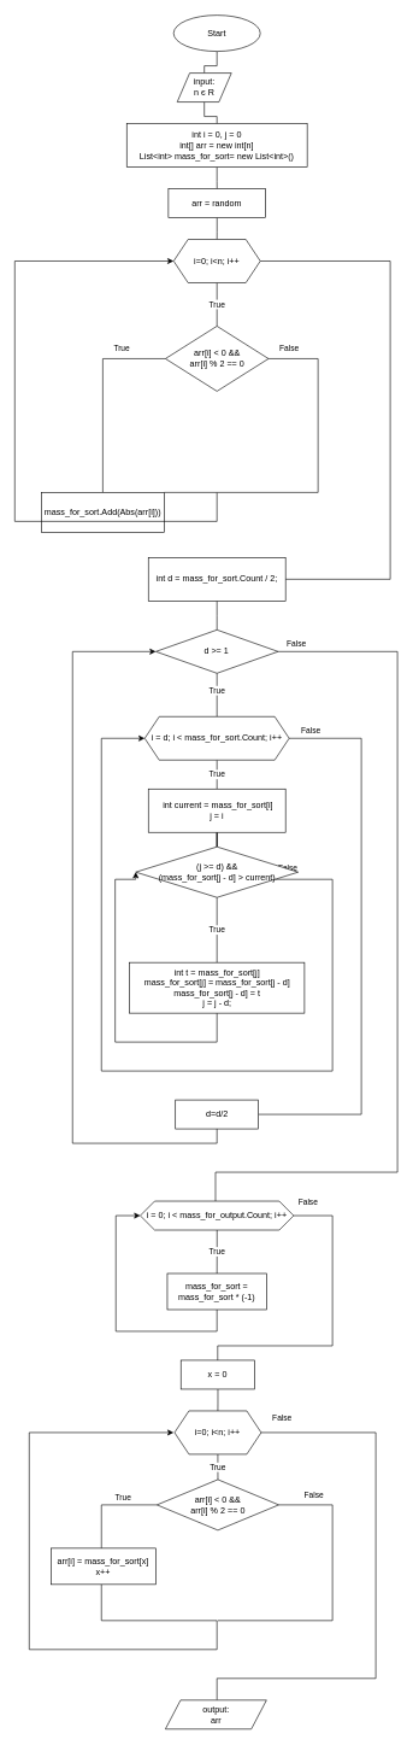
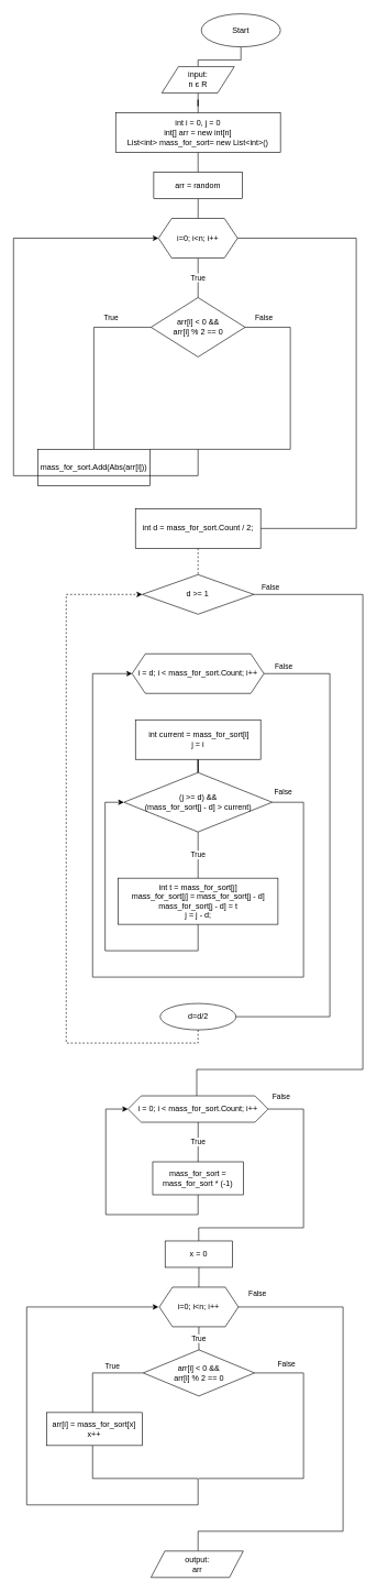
  <mxCell id="0" />
  <mxCell id="1" parent="0" />
  <mxCell id="2" value="" style="edgeStyle=orthogonalEdgeStyle;rounded=0;orthogonalLoop=1;jettySize=auto;html=1;endArrow=none;endFill=0;" parent="1" source="3" target="5" edge="1"><mxGeometry relative="1" as="geometry" /></mxCell>
- <mxCell id="3" value="Start" style="ellipse;whiteSpace=wrap;html=1;" parent="1" vertex="1"><mxGeometry x="240" y="20" width="120" height="50" as="geometry" /></mxCell>
+ <mxCell id="3" value="Start" style="ellipse;whiteSpace=wrap;html=1;" parent="1" vertex="1"><mxGeometry x="305" y="20" width="120" height="50" as="geometry" /></mxCell>
  <mxCell id="4" value="" style="edgeStyle=orthogonalEdgeStyle;rounded=0;orthogonalLoop=1;jettySize=auto;html=1;endArrow=none;endFill=0;" parent="1" source="5" target="7" edge="1"><mxGeometry relative="1" as="geometry" /></mxCell>
- <mxCell id="5" value="input:&lt;br&gt;n є R" style="shape=parallelogram;html=1;strokeWidth=1;perimeter=parallelogramPerimeter;whiteSpace=wrap;rounded=0;arcSize=12;size=0.23;" parent="1" vertex="1"><mxGeometry x="245" y="100" width="75" height="40" as="geometry" /></mxCell>
+ <mxCell id="5" value="input:&lt;br&gt;n є R" style="shape=parallelogram;html=1;strokeWidth=1;perimeter=parallelogramPerimeter;whiteSpace=wrap;rounded=0;arcSize=12;size=0.23;" parent="1" vertex="1"><mxGeometry x="245" y="100" width="110" height="40" as="geometry" /></mxCell>
  <mxCell id="6" value="" style="edgeStyle=orthogonalEdgeStyle;rounded=0;orthogonalLoop=1;jettySize=auto;html=1;endArrow=none;endFill=0;" parent="1" source="7" target="9" edge="1"><mxGeometry relative="1" as="geometry" /></mxCell>
  <mxCell id="7" value="int i = 0, j = 0&lt;br&gt;int[] arr = new int[n]&lt;br&gt;List&amp;lt;int&amp;gt; mass_for_sort= new List&amp;lt;int&amp;gt;()" style="rounded=0;whiteSpace=wrap;html=1;" parent="1" vertex="1"><mxGeometry x="175" y="170" width="250" height="60" as="geometry" /></mxCell>
  <mxCell id="8" value="" style="edgeStyle=orthogonalEdgeStyle;rounded=0;orthogonalLoop=1;jettySize=auto;html=1;endArrow=none;endFill=0;" parent="1" source="9" target="12" edge="1"><mxGeometry relative="1" as="geometry" /></mxCell>
  <mxCell id="9" value="arr = random&lt;br&gt;" style="rounded=0;whiteSpace=wrap;html=1;" parent="1" vertex="1"><mxGeometry x="232.78" y="260" width="134.45" height="40" as="geometry" /></mxCell>
  <mxCell id="10" value="True" style="edgeStyle=orthogonalEdgeStyle;rounded=0;orthogonalLoop=1;jettySize=auto;html=1;endArrow=none;endFill=0;" parent="1" source="12" target="15" edge="1"><mxGeometry x="-0.0" relative="1" as="geometry"><mxPoint as="offset" /></mxGeometry></mxCell>
  <mxCell id="11" style="edgeStyle=orthogonalEdgeStyle;rounded=0;orthogonalLoop=1;jettySize=auto;html=1;endArrow=none;endFill=0;" parent="1" source="12" target="17" edge="1"><mxGeometry relative="1" as="geometry"><Array as="points"><mxPoint x="540" y="360" /><mxPoint x="540" y="800" /></Array></mxGeometry></mxCell>
  <mxCell id="12" value="i=0; i&amp;lt;n; i++" style="shape=hexagon;perimeter=hexagonPerimeter2;whiteSpace=wrap;html=1;fixedSize=1;" parent="1" vertex="1"><mxGeometry x="240.01" y="330" width="120" height="60" as="geometry" /></mxCell>
  <mxCell id="13" value="True" style="edgeStyle=orthogonalEdgeStyle;rounded=0;orthogonalLoop=1;jettySize=auto;html=1;endArrow=none;endFill=0;" parent="1" source="15" target="47" edge="1"><mxGeometry x="-0.55" y="-15" relative="1" as="geometry"><mxPoint as="offset" /></mxGeometry></mxCell>
  <mxCell id="14" value="False" style="edgeStyle=orthogonalEdgeStyle;rounded=0;orthogonalLoop=1;jettySize=auto;html=1;endArrow=none;endFill=0;" parent="1" source="15" edge="1"><mxGeometry x="-0.855" y="15" relative="1" as="geometry"><mxPoint x="299.995" y="680" as="targetPoint" /><Array as="points"><mxPoint x="440" y="495" /><mxPoint x="440" y="680" /></Array><mxPoint as="offset" /></mxGeometry></mxCell>
  <mxCell id="15" value="arr[i] &amp;lt; 0 &amp;amp;&amp;amp; &lt;br&gt;arr[i] % 2 == 0" style="rhombus;whiteSpace=wrap;html=1;direction=west;" parent="1" vertex="1"><mxGeometry x="228.61" y="450" width="142.77" height="90" as="geometry" /></mxCell>
- <mxCell id="16" value="" style="edgeStyle=orthogonalEdgeStyle;rounded=0;orthogonalLoop=1;jettySize=auto;html=1;endArrow=none;endFill=0;" parent="1" source="17" target="20" edge="1"><mxGeometry relative="1" as="geometry" /></mxCell>
+ <mxCell id="16" value="" style="edgeStyle=orthogonalEdgeStyle;rounded=0;orthogonalLoop=1;jettySize=auto;html=1;endArrow=none;endFill=0;dashed=1;" parent="1" source="17" target="20" edge="1"><mxGeometry relative="1" as="geometry" /></mxCell>
  <mxCell id="17" value="int d = mass_for_sort.Count / 2;" style="rounded=0;whiteSpace=wrap;html=1;" parent="1" vertex="1"><mxGeometry x="205" y="770" width="190.01" height="60" as="geometry" /></mxCell>
- <mxCell id="18" value="True" style="edgeStyle=orthogonalEdgeStyle;rounded=0;orthogonalLoop=1;jettySize=auto;html=1;endArrow=none;endFill=0;" parent="1" source="20" target="23" edge="1"><mxGeometry x="-0.2" relative="1" as="geometry"><mxPoint as="offset" /></mxGeometry></mxCell>
  <mxCell id="19" value="False" style="edgeStyle=orthogonalEdgeStyle;rounded=0;orthogonalLoop=1;jettySize=auto;html=1;endArrow=none;endFill=0;" parent="1" source="20" target="35" edge="1"><mxGeometry x="-0.957" y="10" relative="1" as="geometry"><Array as="points"><mxPoint x="550" y="900" /><mxPoint x="550" y="1620" /><mxPoint x="298" y="1620" /></Array><mxPoint as="offset" /></mxGeometry></mxCell>
  <mxCell id="20" value="d &amp;gt;= 1" style="rhombus;whiteSpace=wrap;html=1;" parent="1" vertex="1"><mxGeometry x="215.34" y="870" width="169.31" height="60" as="geometry" /></mxCell>
- <mxCell id="21" value="True" style="edgeStyle=orthogonalEdgeStyle;rounded=0;orthogonalLoop=1;jettySize=auto;html=1;endArrow=none;endFill=0;" parent="1" source="23" target="25" edge="1"><mxGeometry relative="1" as="geometry" /></mxCell>
  <mxCell id="22" value="False" style="edgeStyle=orthogonalEdgeStyle;rounded=0;orthogonalLoop=1;jettySize=auto;html=1;endArrow=none;endFill=0;" parent="1" source="23" target="32" edge="1"><mxGeometry x="-0.921" y="10" relative="1" as="geometry"><Array as="points"><mxPoint x="500" y="1020" /><mxPoint x="500" y="1540" /></Array><mxPoint as="offset" /></mxGeometry></mxCell>
  <mxCell id="23" value="i = d; i &amp;lt; mass_for_sort.Count; i++" style="shape=hexagon;perimeter=hexagonPerimeter2;whiteSpace=wrap;html=1;fixedSize=1;" parent="1" vertex="1"><mxGeometry x="200" y="990" width="199.99" height="60" as="geometry" /></mxCell>
  <mxCell id="24" value="" style="edgeStyle=orthogonalEdgeStyle;rounded=0;orthogonalLoop=1;jettySize=auto;html=1;endArrow=none;endFill=0;" parent="1" source="25" target="28" edge="1"><mxGeometry relative="1" as="geometry" /></mxCell>
  <mxCell id="25" value="&lt;div&gt;&amp;nbsp;int current = mass_for_sort[i]&lt;/div&gt;&lt;div&gt;j = i&lt;/div&gt;" style="rounded=0;whiteSpace=wrap;html=1;" parent="1" vertex="1"><mxGeometry x="205.01" y="1090" width="190.01" height="60" as="geometry" /></mxCell>
  <mxCell id="26" value="True" style="edgeStyle=orthogonalEdgeStyle;rounded=0;orthogonalLoop=1;jettySize=auto;html=1;endArrow=none;endFill=0;" parent="1" source="28" target="30" edge="1"><mxGeometry relative="1" as="geometry" /></mxCell>
  <mxCell id="27" value="False" style="edgeStyle=orthogonalEdgeStyle;rounded=0;orthogonalLoop=1;jettySize=auto;html=1;entryX=0;entryY=0.5;entryDx=0;entryDy=0;endArrow=classic;endFill=1;" parent="1" source="28" target="23" edge="1"><mxGeometry x="-0.97" y="15" relative="1" as="geometry"><Array as="points"><mxPoint x="460" y="1215" /><mxPoint x="460" y="1480" /><mxPoint x="140" y="1480" /><mxPoint x="140" y="1020" /></Array><mxPoint as="offset" /></mxGeometry></mxCell>
- <mxCell id="28" value="(j &amp;gt;= d) &amp;amp;&amp;amp; &lt;br&gt;(mass_for_sort[j - d] &amp;gt; current)" style="rhombus;whiteSpace=wrap;html=1;direction=west;" parent="1" vertex="1"><mxGeometry x="187.5" y="1170" width="224.99" height="70" as="geometry" /></mxCell>
+ <mxCell id="28" value="(j &amp;gt;= d) &amp;amp;&amp;amp; &lt;br&gt;(mass_for_sort[j - d] &amp;gt; current)" style="rhombus;whiteSpace=wrap;html=1;direction=west;" parent="1" vertex="1"><mxGeometry x="187.5" y="1170" width="224.99" height="90" as="geometry" /></mxCell>
  <mxCell id="29" style="edgeStyle=orthogonalEdgeStyle;rounded=0;orthogonalLoop=1;jettySize=auto;html=1;entryX=1;entryY=0.5;entryDx=0;entryDy=0;endArrow=classic;endFill=1;" parent="1" source="30" target="28" edge="1"><mxGeometry relative="1" as="geometry"><Array as="points"><mxPoint x="300" y="1440" /><mxPoint x="159" y="1440" /><mxPoint x="159" y="1215" /></Array></mxGeometry></mxCell>
  <mxCell id="30" value="int t = mass_for_sort[j]&lt;br&gt;mass_for_sort[j] = mass_for_sort[j - d]&lt;br&gt;mass_for_sort[j - d] = t&lt;br&gt;j = j - d;" style="rounded=0;whiteSpace=wrap;html=1;" parent="1" vertex="1"><mxGeometry x="178.73" y="1330" width="242.52" height="70" as="geometry" /></mxCell>
- <mxCell id="31" style="edgeStyle=orthogonalEdgeStyle;rounded=0;orthogonalLoop=1;jettySize=auto;html=1;entryX=0;entryY=0.5;entryDx=0;entryDy=0;endArrow=classic;endFill=1;" parent="1" source="32" target="20" edge="1"><mxGeometry relative="1" as="geometry"><Array as="points"><mxPoint x="300" y="1580" /><mxPoint x="100" y="1580" /><mxPoint x="100" y="900" /></Array></mxGeometry></mxCell>
- <mxCell id="32" value="d=d/2" style="rounded=0;whiteSpace=wrap;html=1;" parent="1" vertex="1"><mxGeometry x="242.51" y="1520" width="115" height="40" as="geometry" /></mxCell>
+ <mxCell id="31" style="edgeStyle=orthogonalEdgeStyle;rounded=0;orthogonalLoop=1;jettySize=auto;html=1;entryX=0;entryY=0.5;entryDx=0;entryDy=0;endArrow=classic;endFill=1;dashed=1;" parent="1" source="32" target="20" edge="1"><mxGeometry relative="1" as="geometry"><Array as="points"><mxPoint x="300" y="1580" /><mxPoint x="100" y="1580" /><mxPoint x="100" y="900" /></Array></mxGeometry></mxCell>
+ <mxCell id="32" value="d=d/2" style="ellipse;whiteSpace=wrap;html=1;" parent="1" vertex="1"><mxGeometry x="242.51" y="1520" width="115" height="40" as="geometry" /></mxCell>
  <mxCell id="33" value="True" style="edgeStyle=orthogonalEdgeStyle;rounded=0;orthogonalLoop=1;jettySize=auto;html=1;endArrow=none;endFill=0;" parent="1" source="35" target="37" edge="1"><mxGeometry relative="1" as="geometry" /></mxCell>
  <mxCell id="34" value="False" style="edgeStyle=orthogonalEdgeStyle;rounded=0;orthogonalLoop=1;jettySize=auto;html=1;endArrow=none;endFill=0;" parent="1" source="35" target="39" edge="1"><mxGeometry x="-0.904" y="18" relative="1" as="geometry"><Array as="points"><mxPoint x="460" y="1680" /><mxPoint x="460" y="1860" /><mxPoint x="301" y="1860" /></Array><mxPoint as="offset" /></mxGeometry></mxCell>
- <mxCell id="35" value="i = 0; i &amp;lt; mass_for_output.Count; i++" style="shape=hexagon;perimeter=hexagonPerimeter2;whiteSpace=wrap;html=1;fixedSize=1;" parent="1" vertex="1"><mxGeometry x="193.75" y="1660" width="212.49" height="40" as="geometry" /></mxCell>
+ <mxCell id="35" value="i = 0; i &amp;lt; mass_for_sort.Count; i++" style="shape=hexagon;perimeter=hexagonPerimeter2;whiteSpace=wrap;html=1;fixedSize=1;" parent="1" vertex="1"><mxGeometry x="193.75" y="1660" width="212.49" height="40" as="geometry" /></mxCell>
  <mxCell id="36" style="edgeStyle=orthogonalEdgeStyle;rounded=0;orthogonalLoop=1;jettySize=auto;html=1;entryX=0;entryY=0.5;entryDx=0;entryDy=0;endArrow=classic;endFill=1;" parent="1" source="37" target="35" edge="1"><mxGeometry relative="1" as="geometry"><Array as="points"><mxPoint x="300" y="1840" /><mxPoint x="160" y="1840" /><mxPoint x="160" y="1680" /></Array></mxGeometry></mxCell>
  <mxCell id="37" value="mass_for_sort = mass_for_sort&amp;nbsp;* (-1)" style="rounded=0;whiteSpace=wrap;html=1;" parent="1" vertex="1"><mxGeometry x="231.24" y="1760" width="137.51" height="50" as="geometry" /></mxCell>
  <mxCell id="38" value="" style="edgeStyle=orthogonalEdgeStyle;rounded=0;orthogonalLoop=1;jettySize=auto;html=1;endArrow=none;endFill=0;" parent="1" source="39" target="42" edge="1"><mxGeometry relative="1" as="geometry" /></mxCell>
  <mxCell id="39" value="x = 0" style="rounded=0;whiteSpace=wrap;html=1;" parent="1" vertex="1"><mxGeometry x="250" y="1880" width="102.49" height="40" as="geometry" /></mxCell>
  <mxCell id="40" value="True" style="edgeStyle=orthogonalEdgeStyle;rounded=0;orthogonalLoop=1;jettySize=auto;html=1;endArrow=none;endFill=0;" parent="1" source="42" target="45" edge="1"><mxGeometry relative="1" as="geometry" /></mxCell>
  <mxCell id="41" value="False" style="edgeStyle=orthogonalEdgeStyle;rounded=0;orthogonalLoop=1;jettySize=auto;html=1;endArrow=none;endFill=0;" parent="1" source="42" target="57" edge="1"><mxGeometry x="-0.923" y="20" relative="1" as="geometry"><Array as="points"><mxPoint x="520" y="1980" /><mxPoint x="520" y="2320" /><mxPoint x="300" y="2320" /></Array><mxPoint as="offset" /></mxGeometry></mxCell>
  <mxCell id="42" value="i=0; i&amp;lt;n; i++" style="shape=hexagon;perimeter=hexagonPerimeter2;whiteSpace=wrap;html=1;fixedSize=1;" parent="1" vertex="1"><mxGeometry x="241.24" y="1950" width="120" height="60" as="geometry" /></mxCell>
  <mxCell id="43" value="True" style="edgeStyle=orthogonalEdgeStyle;rounded=0;orthogonalLoop=1;jettySize=auto;html=1;endArrow=none;endFill=0;" parent="1" source="45" target="53" edge="1"><mxGeometry x="-0.315" y="-10" relative="1" as="geometry"><Array as="points"><mxPoint x="140" y="2080" /></Array><mxPoint as="offset" /></mxGeometry></mxCell>
  <mxCell id="44" value="False" style="edgeStyle=orthogonalEdgeStyle;rounded=0;orthogonalLoop=1;jettySize=auto;html=1;endArrow=none;endFill=0;" parent="1" source="45" edge="1"><mxGeometry x="-0.754" y="14" relative="1" as="geometry"><mxPoint x="301.24" y="2240" as="targetPoint" /><Array as="points"><mxPoint x="460" y="2080" /><mxPoint x="460" y="2240" /></Array><mxPoint as="offset" /></mxGeometry></mxCell>
  <mxCell id="45" value="arr[i] &amp;lt; 0 &amp;amp;&amp;amp; &lt;br&gt;arr[i] % 2 == 0" style="rhombus;whiteSpace=wrap;html=1;" parent="1" vertex="1"><mxGeometry x="216.86" y="2045" width="168.76" height="70" as="geometry" /></mxCell>
  <mxCell id="46" style="edgeStyle=orthogonalEdgeStyle;rounded=0;orthogonalLoop=1;jettySize=auto;html=1;endArrow=none;endFill=0;" parent="1" source="47" edge="1"><mxGeometry relative="1" as="geometry"><mxPoint x="300" y="680" as="targetPoint" /><Array as="points"><mxPoint x="132" y="680" /></Array></mxGeometry></mxCell>
  <mxCell id="47" value="mass_for_sort.Add(Abs(arr[i]))" style="rounded=0;whiteSpace=wrap;html=1;" parent="1" vertex="1"><mxGeometry x="56.86" y="680" width="170" height="55" as="geometry" /></mxCell>
  <mxCell id="48" value="" style="endArrow=none;html=1;" parent="1" edge="1"><mxGeometry width="50" height="50" relative="1" as="geometry"><mxPoint x="300" y="720" as="sourcePoint" /><mxPoint x="300" y="680" as="targetPoint" /></mxGeometry></mxCell>
  <mxCell id="49" value="" style="endArrow=none;html=1;" parent="1" edge="1"><mxGeometry width="50" height="50" relative="1" as="geometry"><mxPoint x="20" y="720" as="sourcePoint" /><mxPoint x="300" y="720" as="targetPoint" /></mxGeometry></mxCell>
  <mxCell id="50" value="" style="endArrow=none;html=1;" parent="1" edge="1"><mxGeometry width="50" height="50" relative="1" as="geometry"><mxPoint x="20" y="720" as="sourcePoint" /><mxPoint x="20" y="360" as="targetPoint" /></mxGeometry></mxCell>
  <mxCell id="51" value="" style="endArrow=classic;html=1;" parent="1" edge="1"><mxGeometry width="50" height="50" relative="1" as="geometry"><mxPoint x="20" y="360" as="sourcePoint" /><mxPoint x="240" y="360" as="targetPoint" /></mxGeometry></mxCell>
  <mxCell id="52" style="edgeStyle=orthogonalEdgeStyle;rounded=0;orthogonalLoop=1;jettySize=auto;html=1;endArrow=none;endFill=0;" parent="1" source="53" edge="1"><mxGeometry relative="1" as="geometry"><mxPoint x="300" y="2280" as="targetPoint" /><Array as="points"><mxPoint x="140" y="2240" /><mxPoint x="300" y="2240" /></Array></mxGeometry></mxCell>
  <mxCell id="53" value="arr[i] = mass_for_sort[x]&lt;br&gt;x++" style="rounded=0;whiteSpace=wrap;html=1;" parent="1" vertex="1"><mxGeometry x="70.35" y="2140" width="144.99" height="50" as="geometry" /></mxCell>
  <mxCell id="54" value="" style="endArrow=none;html=1;" parent="1" edge="1"><mxGeometry width="50" height="50" relative="1" as="geometry"><mxPoint x="40" y="2280" as="sourcePoint" /><mxPoint x="300" y="2280" as="targetPoint" /></mxGeometry></mxCell>
  <mxCell id="55" value="" style="endArrow=none;html=1;" parent="1" edge="1"><mxGeometry width="50" height="50" relative="1" as="geometry"><mxPoint x="40" y="2280" as="sourcePoint" /><mxPoint x="40" y="1980" as="targetPoint" /></mxGeometry></mxCell>
  <mxCell id="56" value="" style="endArrow=classic;html=1;" parent="1" edge="1"><mxGeometry width="50" height="50" relative="1" as="geometry"><mxPoint x="40" y="1980" as="sourcePoint" /><mxPoint x="240" y="1980" as="targetPoint" /></mxGeometry></mxCell>
  <mxCell id="57" value="output:&lt;br&gt;arr" style="shape=parallelogram;html=1;strokeWidth=1;perimeter=parallelogramPerimeter;whiteSpace=wrap;rounded=0;arcSize=12;size=0.15;" parent="1" vertex="1"><mxGeometry x="228.61" y="2350" width="140" height="40" as="geometry" /></mxCell>
